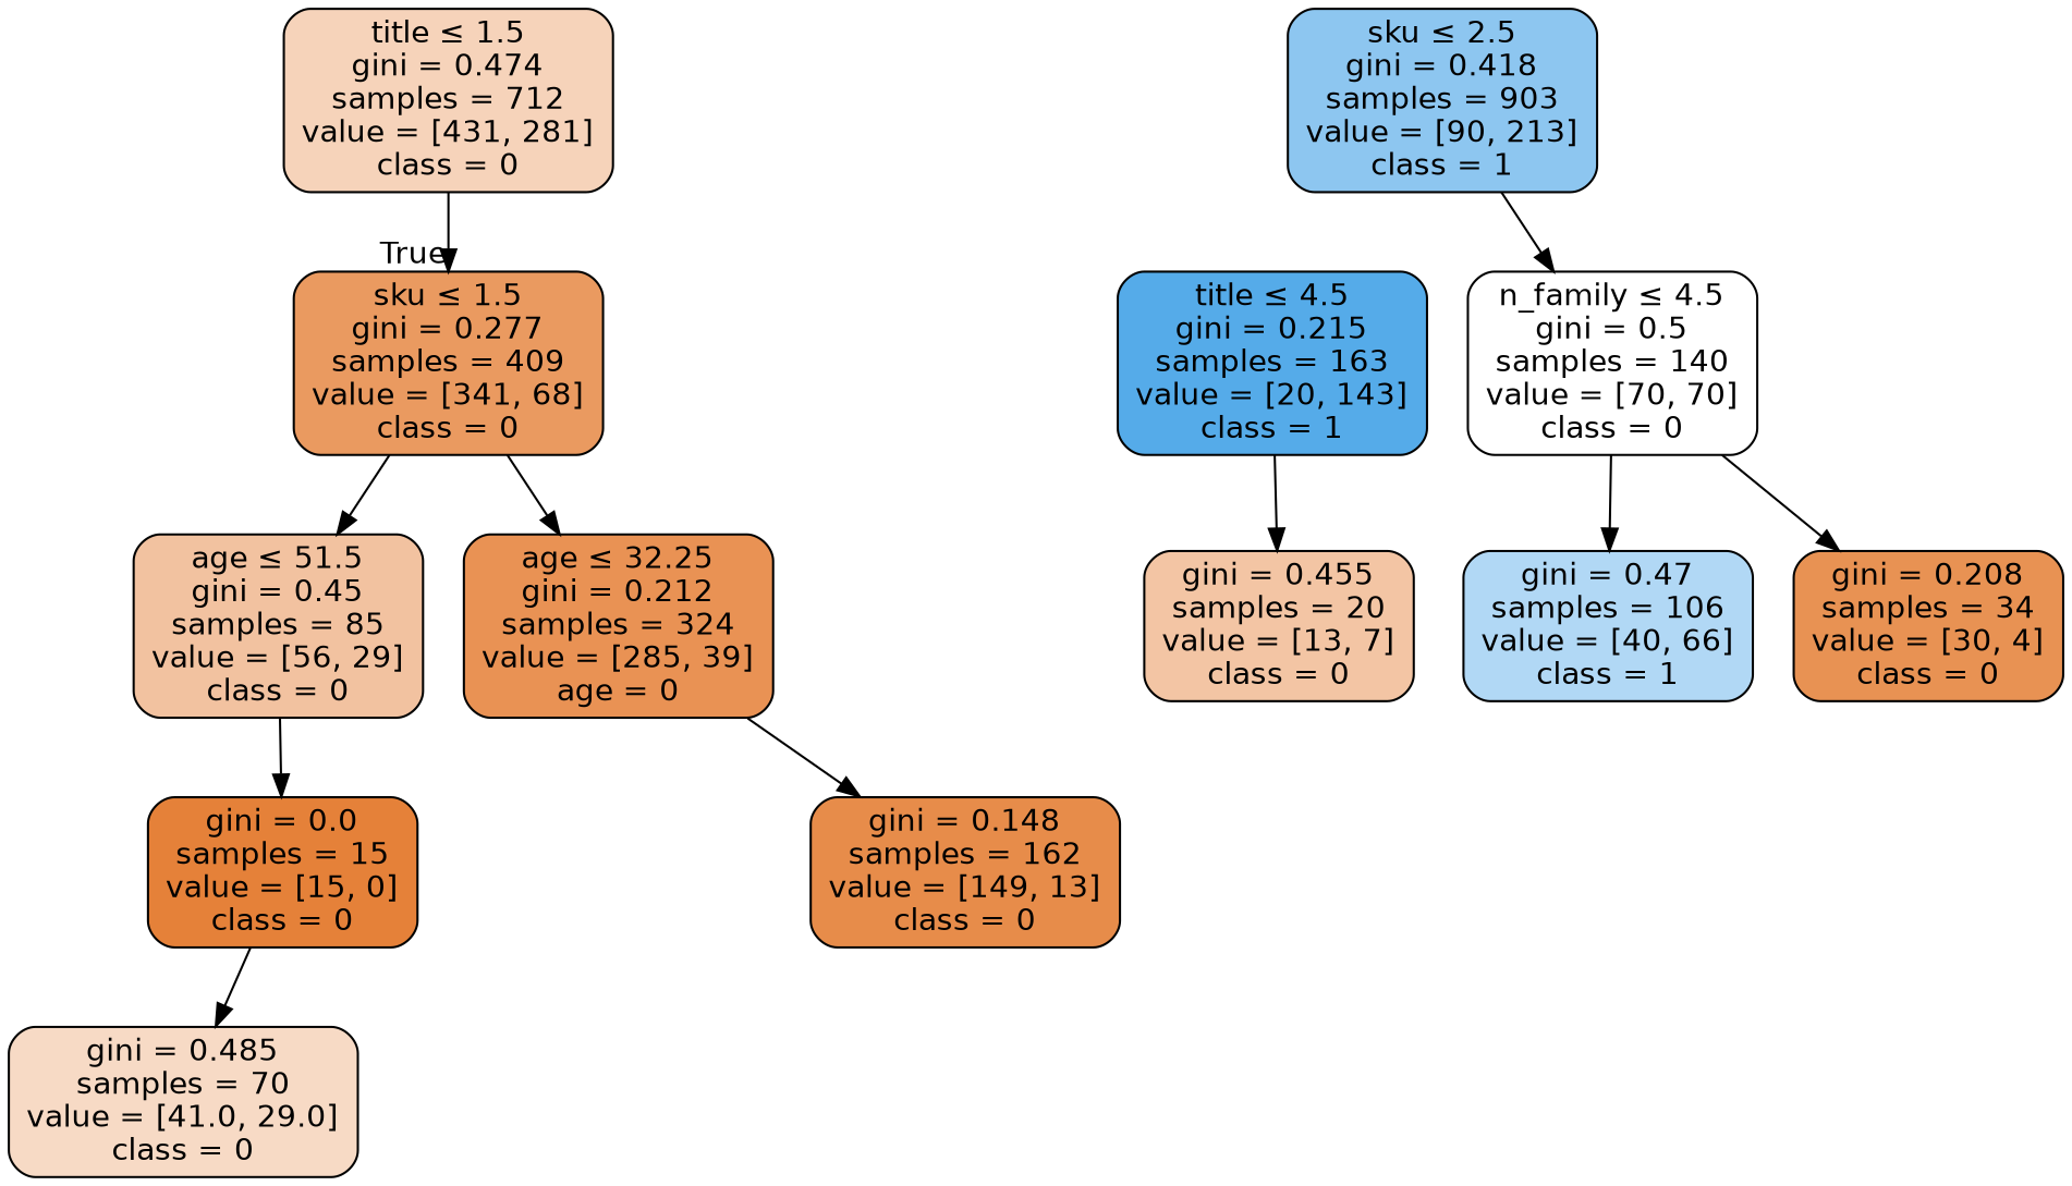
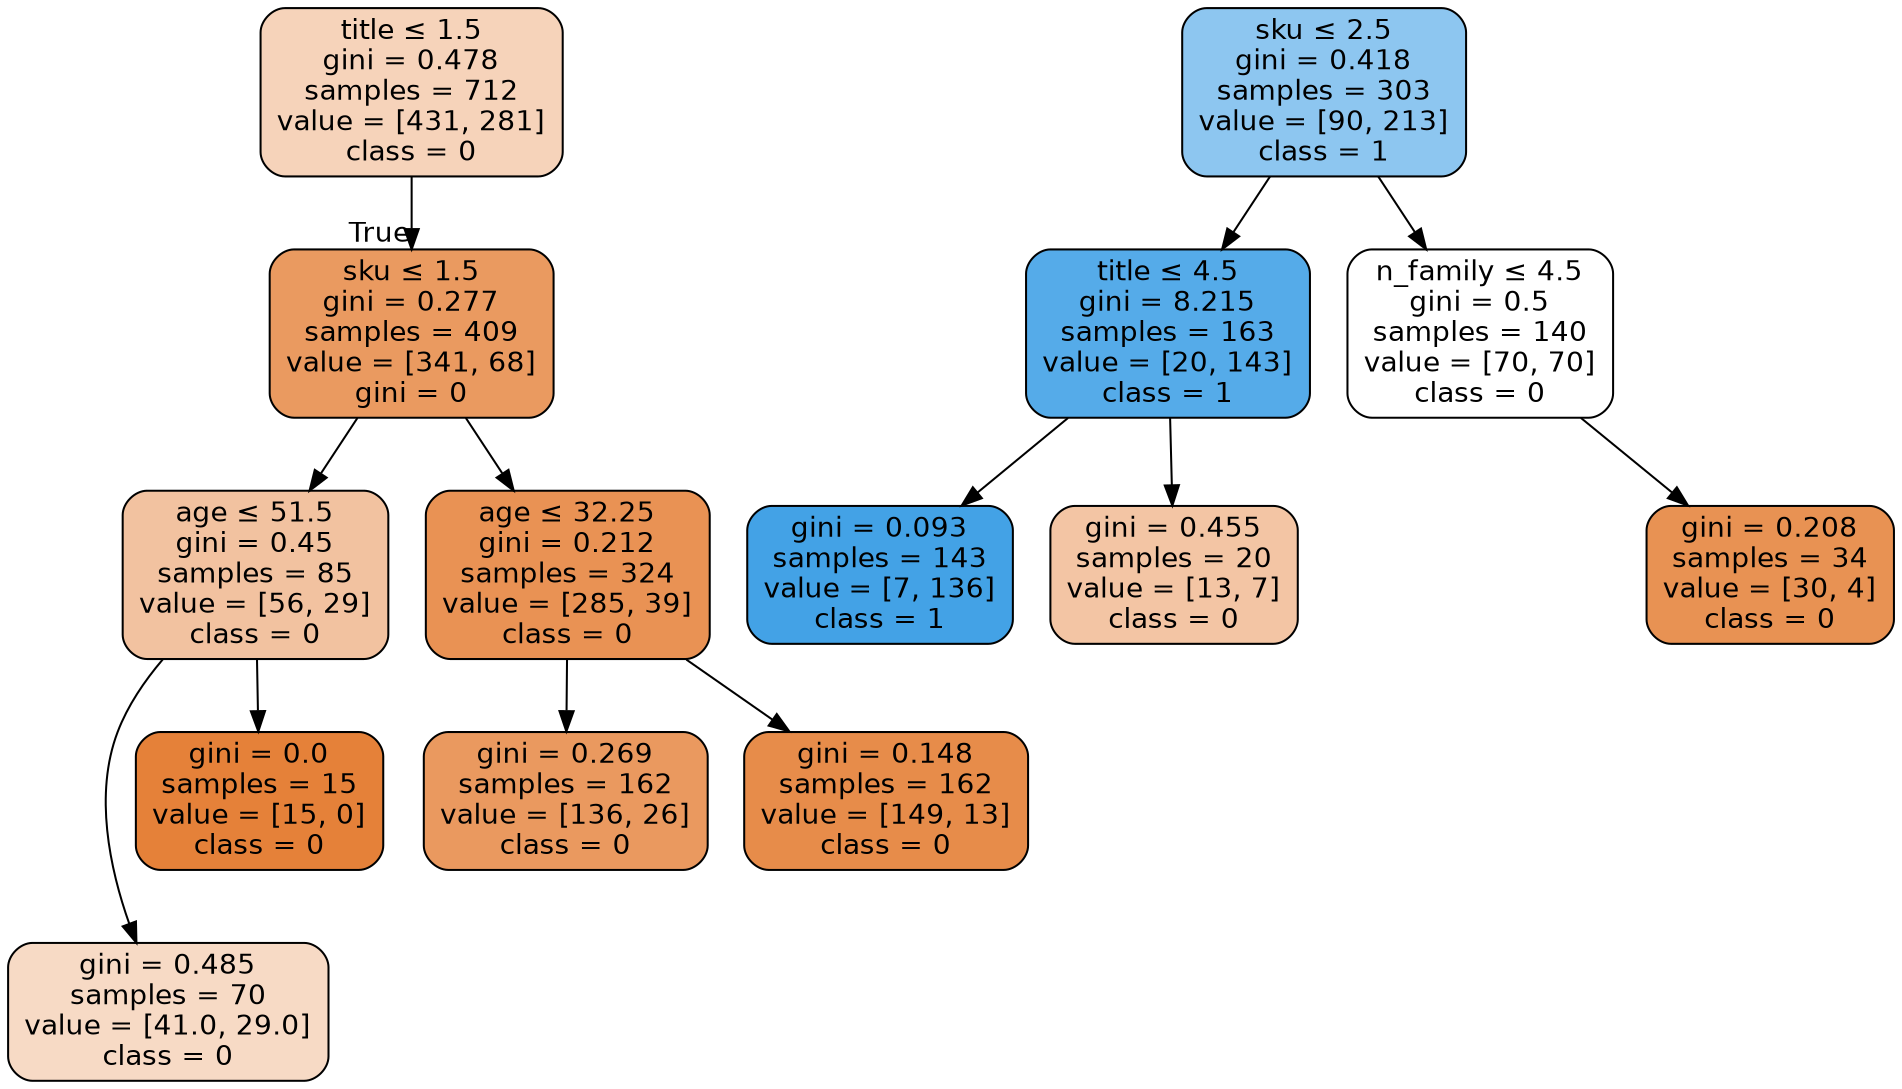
  digraph {
    node [color=black fontname=helvetica shape=box style="filled, rounded"]
    edge [fontname=helvetica]
-   n1 [fillcolor="#f6d3ba" label=<title &le; 1.5<br/>gini = 0.474<br/>samples = 712<br/>value = [431, 281]<br/>class = 0>]
-   n2 [fillcolor="#ea9a60" label=<sku &le; 1.5<br/>gini = 0.277<br/>samples = 409<br/>value = [341, 68]<br/>class = 0>]
+   n1 [fillcolor="#f6d3ba" label=<title &le; 1.5<br/>gini = 0.478<br/>samples = 712<br/>value = [431, 281]<br/>class = 0>]
+   n2 [fillcolor="#ea9a60" label=<sku &le; 1.5<br/>gini = 0.277<br/>samples = 409<br/>value = [341, 68]<br/>gini = 0>]
    n3 [fillcolor="#f2c2a0" label=<age &le; 51.5<br/>gini = 0.45<br/>samples = 85<br/>value = [56, 29]<br/>class = 0>]
-   n4 [fillcolor="#e99254" label=<age &le; 32.25<br/>gini = 0.212<br/>samples = 324<br/>value = [285, 39]<br/>age = 0>]
-   n5 [fillcolor="#8dc6f0" label=<sku &le; 2.5<br/>gini = 0.418<br/>samples = 903<br/>value = [90, 213]<br/>class = 1>]
-   n6 [fillcolor="#55abe9" label=<title &le; 4.5<br/>gini = 0.215<br/>samples = 163<br/>value = [20, 143]<br/>class = 1>]
+   n4 [fillcolor="#e99254" label=<age &le; 32.25<br/>gini = 0.212<br/>samples = 324<br/>value = [285, 39]<br/>class = 0>]
+   n5 [fillcolor="#8dc6f0" label=<sku &le; 2.5<br/>gini = 0.418<br/>samples = 303<br/>value = [90, 213]<br/>class = 1>]
+   n6 [fillcolor="#55abe9" label=<title &le; 4.5<br/>gini = 8.215<br/>samples = 163<br/>value = [20, 143]<br/>class = 1>]
    n7 [fillcolor="#ffffff" label=<n_family &le; 4.5<br/>gini = 0.5<br/>samples = 140<br/>value = [70, 70]<br/>class = 0>]
    n8 [fillcolor="#f7dac5" label=<gini = 0.485<br/>samples = 70<br/>value = [41.0, 29.0]<br/>class = 0>]
    n9 [fillcolor="#e58139" label=<gini = 0.0<br/>samples = 15<br/>value = [15, 0]<br/>class = 0>]
+   n10 [fillcolor="#ea995f" label=<gini = 0.269<br/>samples = 162<br/>value = [136, 26]<br/>class = 0>]
    n11 [fillcolor="#e78c4a" label=<gini = 0.148<br/>samples = 162<br/>value = [149, 13]<br/>class = 0>]
+   n12 [fillcolor="#43a2e6" label=<gini = 0.093<br/>samples = 143<br/>value = [7, 136]<br/>class = 1>]
    n13 [fillcolor="#f3c5a4" label=<gini = 0.455<br/>samples = 20<br/>value = [13, 7]<br/>class = 0>]
-   n14 [fillcolor="#b1d8f5" label=<gini = 0.47<br/>samples = 106<br/>value = [40, 66]<br/>class = 1>]
    n15 [fillcolor="#e89253" label=<gini = 0.208<br/>samples = 34<br/>value = [30, 4]<br/>class = 0>]
    n1 -> n2 [headlabel=True labelangle=45 labeldistance=2.5]
    n2 -> n3
    n2 -> n4
-   n9 -> n8
+   n3 -> n8
    n3 -> n9
+   n4 -> n10
    n4 -> n11
+   n5 -> n6
    n5 -> n7
+   n6 -> n12
    n6 -> n13
-   n7 -> n14
    n7 -> n15
  }
